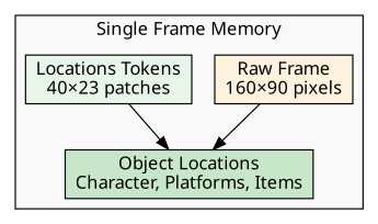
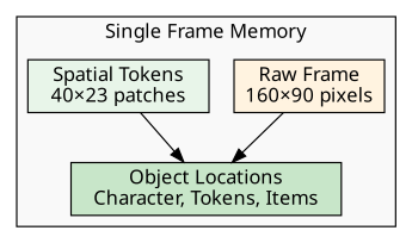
  digraph {
    fontname="Noto Sans"
    rankdir=TB
    node [fontname="Noto Sans" shape=box style=filled]
    edge [fontname="Noto Sans"]
    n1 [fillcolor="#fff3e0" label="Raw Frame\n160×90 pixels"]
-   n2 [fillcolor="#e8f5e9" label="Locations Tokens\n40×23 patches"]
-   n3 [fillcolor="#c8e6c9" label="Object Locations\nCharacter, Platforms, Items"]
+   n2 [fillcolor="#e8f5e9" label="Spatial Tokens\n40×23 patches"]
+   n3 [fillcolor="#c8e6c9" label="Object Locations\nCharacter, Tokens, Items"]
    subgraph cluster_1 {
      fillcolor="#f9f9f9"
      label="Single Frame Memory"
      style=filled
      n1
      n2
      n3
    }
    n1 -> n3
    n2 -> n3
  }
